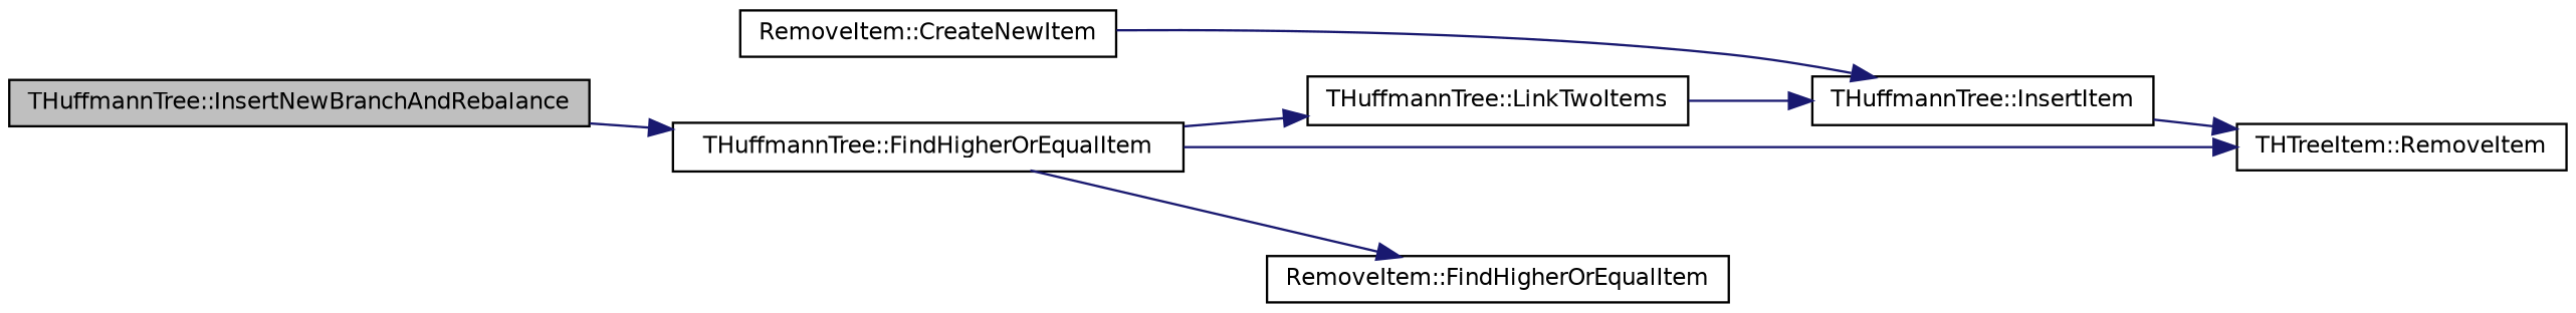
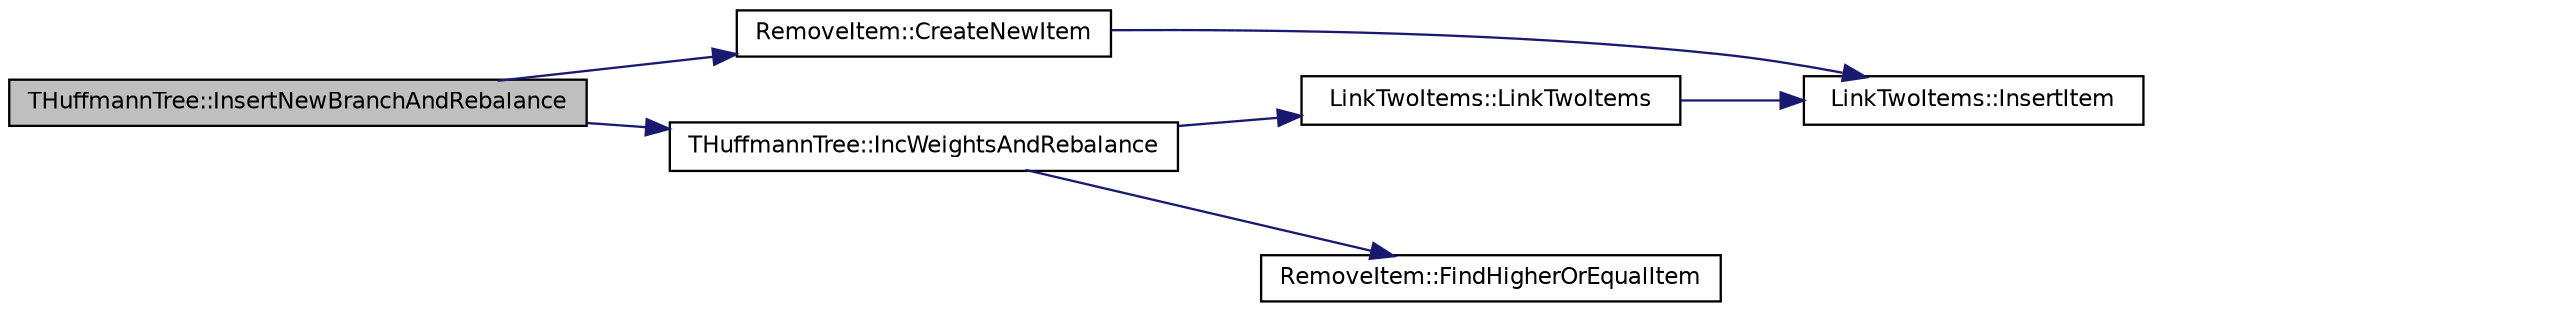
  digraph {
    rankdir=LR
    node [color=black fillcolor=white fontname=Helvetica fontsize=10 shape=record style=filled]
    edge [color=midnightblue fontname=Helvetica fontsize=10 labelfontname=Helvetica labelfontsize=10 style=solid]
    n1 [fillcolor=grey75 fontcolor=black height=0.2 label="THuffmannTree::InsertNewBranchAndRebalance" width=0.4]
    n2 [height=0.2 label="RemoveItem::CreateNewItem" width=0.4]
-   n3 [height=0.2 label="THuffmannTree::FindHigherOrEqualItem" width=0.4]
-   n4 [height=0.2 label="THuffmannTree::InsertItem" width=0.4]
-   n5 [height=0.2 label="THTreeItem::RemoveItem" width=0.4]
-   n6 [height=0.2 label="THuffmannTree::LinkTwoItems" width=0.4]
+   n3 [height=0.2 label="THuffmannTree::IncWeightsAndRebalance" width=0.4]
+   n4 [height=0.2 label="LinkTwoItems::InsertItem" width=0.4]
+   n6 [height=0.2 label="LinkTwoItems::LinkTwoItems" width=0.4]
    n7 [height=0.2 label="RemoveItem::FindHigherOrEqualItem" width=0.4]
+   n1 -> n2
    n1 -> n3
    n2 -> n4
-   n3 -> n5
    n3 -> n6
    n3 -> n7
-   n4 -> n5
    n6 -> n4
  }
